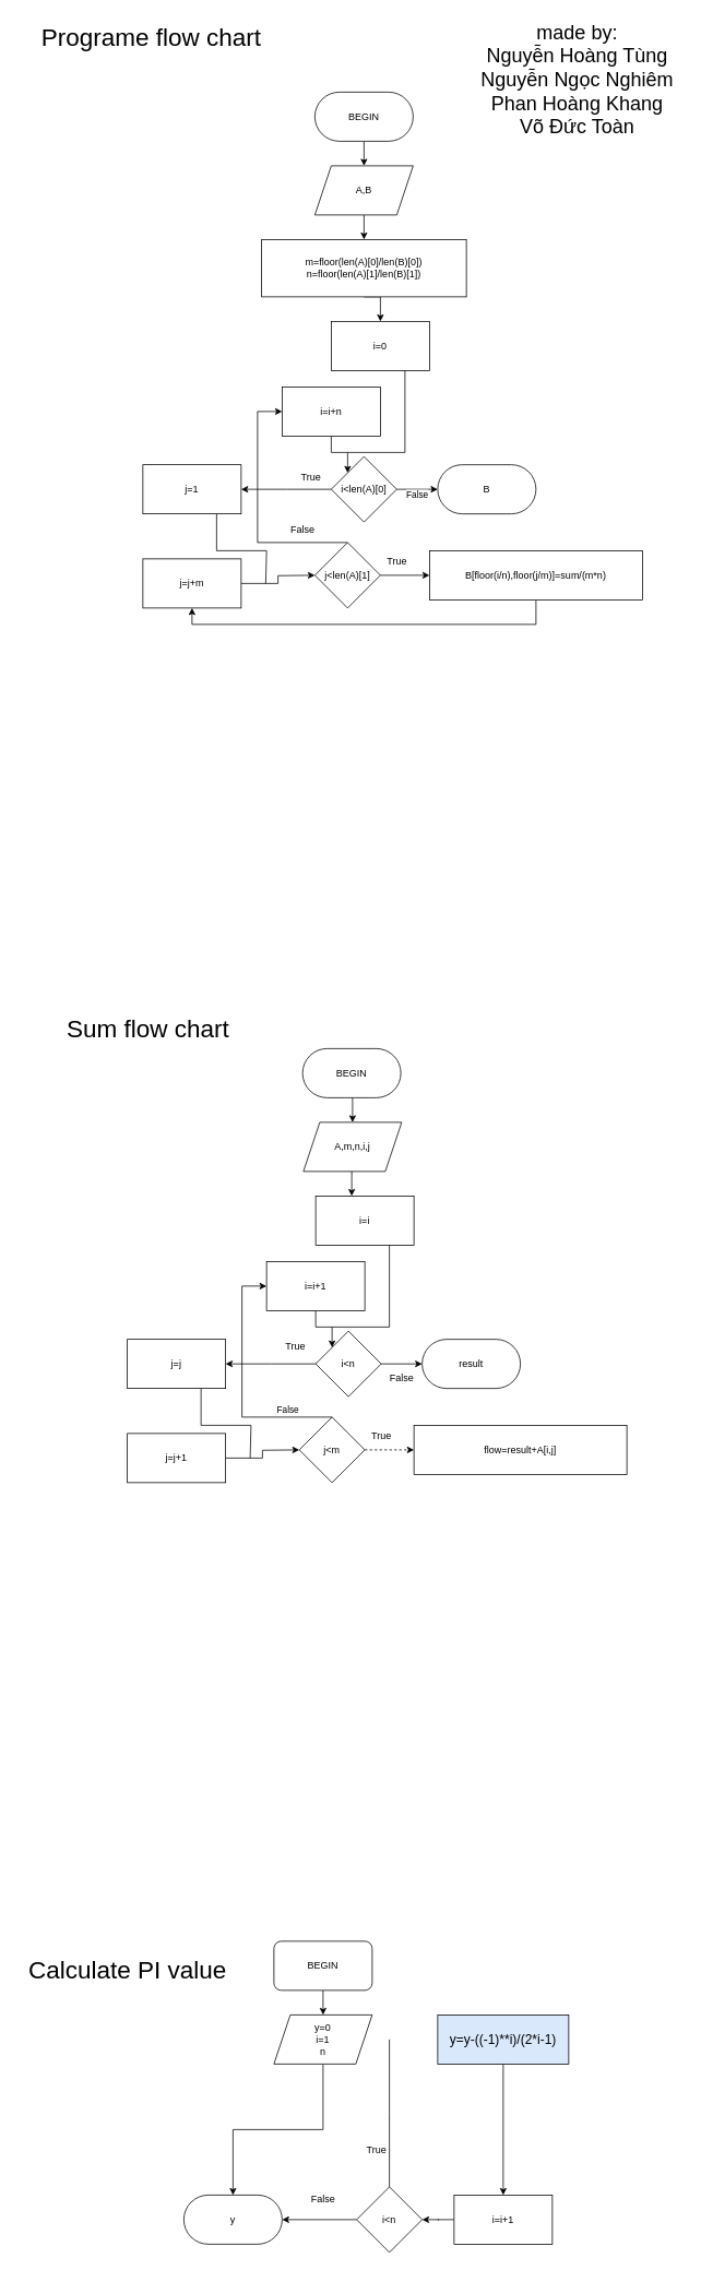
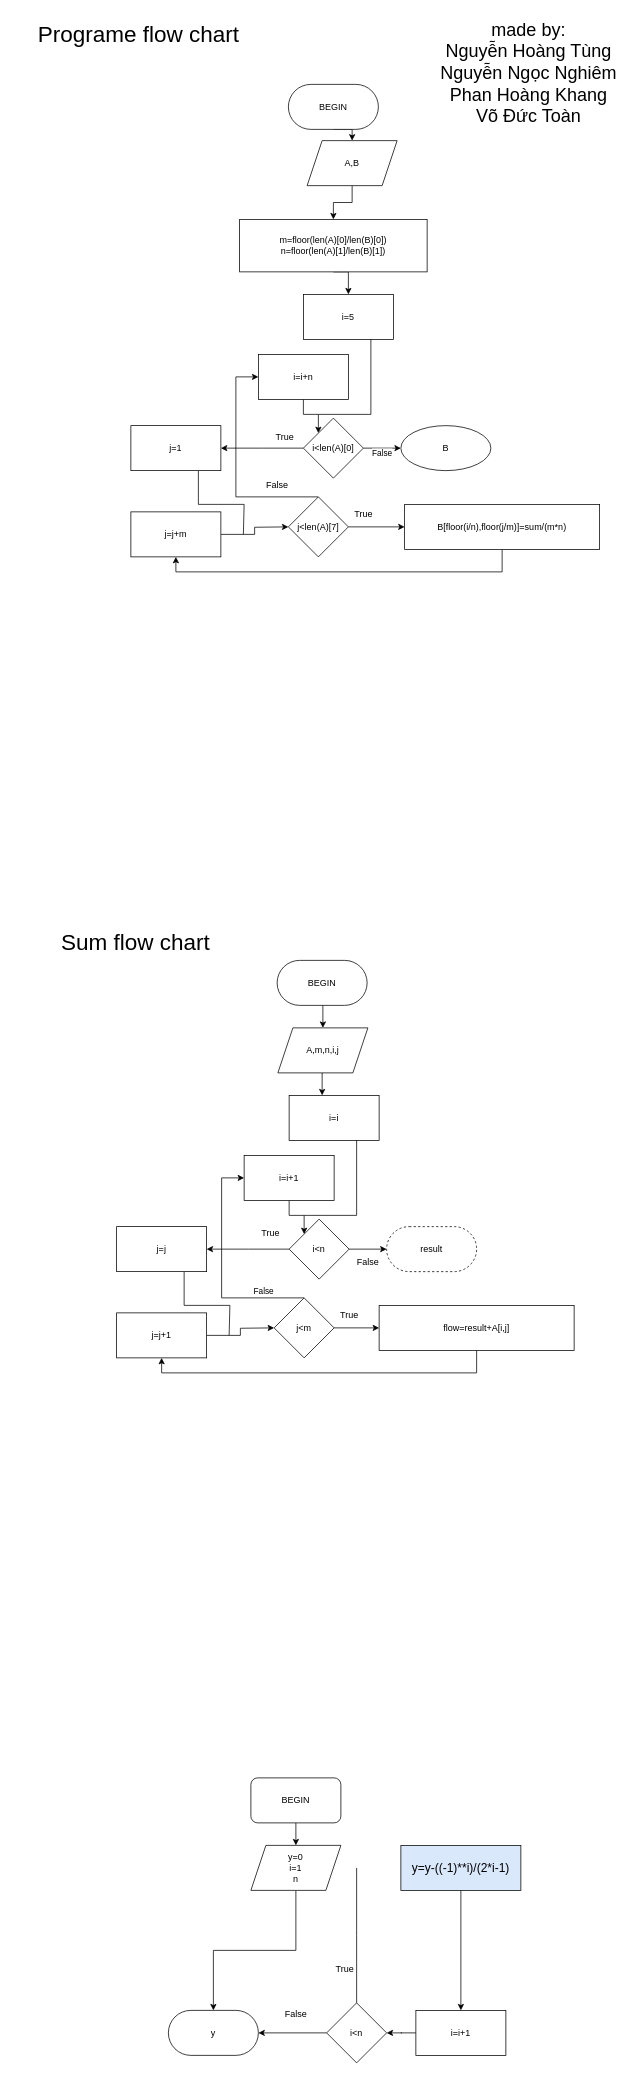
  <mxCell id="0" />
  <mxCell id="1" parent="0" />
  <mxCell id="2" style="edgeStyle=orthogonalEdgeStyle;rounded=0;orthogonalLoop=1;jettySize=auto;html=1;exitX=0.5;exitY=1;exitDx=0;exitDy=0;entryX=0.5;entryY=0;entryDx=0;entryDy=0;" parent="1" source="3" target="5" edge="1"><mxGeometry relative="1" as="geometry" /></mxCell>
  <mxCell id="3" value="BEGIN" style="rounded=1;whiteSpace=wrap;html=1;arcSize=50;" parent="1" vertex="1"><mxGeometry x="384" y="112" width="120" height="60" as="geometry" /></mxCell>
  <mxCell id="4" style="edgeStyle=orthogonalEdgeStyle;rounded=0;orthogonalLoop=1;jettySize=auto;html=1;exitX=0.5;exitY=1;exitDx=0;exitDy=0;entryX=0.5;entryY=0;entryDx=0;entryDy=0;" parent="1" source="5" target="7" edge="1"><mxGeometry relative="1" as="geometry" /></mxCell>
- <mxCell id="5" value="A,B" style="shape=parallelogram;perimeter=parallelogramPerimeter;whiteSpace=wrap;html=1;fixedSize=1;" parent="1" vertex="1"><mxGeometry x="384" y="202" width="120" height="60" as="geometry" /></mxCell>
+ <mxCell id="5" value="A,B" style="shape=parallelogram;perimeter=parallelogramPerimeter;whiteSpace=wrap;html=1;fixedSize=1;" parent="1" vertex="1"><mxGeometry x="409" y="187" width="120" height="60" as="geometry" /></mxCell>
  <mxCell id="6" style="edgeStyle=orthogonalEdgeStyle;rounded=0;orthogonalLoop=1;jettySize=auto;html=1;exitX=0.5;exitY=1;exitDx=0;exitDy=0;entryX=0.5;entryY=0;entryDx=0;entryDy=0;" parent="1" source="7" target="8" edge="1"><mxGeometry relative="1" as="geometry" /></mxCell>
  <mxCell id="7" value="m=floor(len(A)[0]/len(B)[0])&lt;br&gt;n=floor(len(A)[1]/len(B)[1])" style="rounded=0;whiteSpace=wrap;html=1;" parent="1" vertex="1"><mxGeometry x="319" y="292" width="250" height="70" as="geometry" /></mxCell>
- <mxCell id="8" value="i=0" style="rounded=0;whiteSpace=wrap;html=1;" parent="1" vertex="1"><mxGeometry x="404" y="392" width="120" height="60" as="geometry" /></mxCell>
+ <mxCell id="8" value="i=5" style="rounded=0;whiteSpace=wrap;html=1;" parent="1" vertex="1"><mxGeometry x="404" y="392" width="120" height="60" as="geometry" /></mxCell>
  <mxCell id="9" style="edgeStyle=orthogonalEdgeStyle;rounded=0;orthogonalLoop=1;jettySize=auto;html=1;exitX=0.5;exitY=1;exitDx=0;exitDy=0;entryX=0;entryY=0;entryDx=0;entryDy=0;" parent="1" source="10" target="16" edge="1"><mxGeometry relative="1" as="geometry"><mxPoint x="504" y="552" as="targetPoint" /></mxGeometry></mxCell>
  <mxCell id="10" value="i=i+n" style="rounded=0;whiteSpace=wrap;html=1;" parent="1" vertex="1"><mxGeometry x="344" y="472" width="120" height="60" as="geometry" /></mxCell>
  <mxCell id="11" value="" style="edgeStyle=orthogonalEdgeStyle;rounded=0;orthogonalLoop=1;jettySize=auto;html=1;" parent="1" source="12" edge="1"><mxGeometry relative="1" as="geometry"><mxPoint x="384" y="702" as="targetPoint" /></mxGeometry></mxCell>
  <mxCell id="12" value="j=j+m" style="rounded=0;whiteSpace=wrap;html=1;" parent="1" vertex="1"><mxGeometry x="174" y="682" width="120" height="60" as="geometry" /></mxCell>
  <mxCell id="13" style="edgeStyle=orthogonalEdgeStyle;rounded=0;orthogonalLoop=1;jettySize=auto;html=1;exitX=0.75;exitY=1;exitDx=0;exitDy=0;endArrow=none;endFill=0;" parent="1" source="14" edge="1"><mxGeometry relative="1" as="geometry"><mxPoint x="324" y="712" as="targetPoint" /><Array as="points"><mxPoint x="264" y="672" /><mxPoint x="325" y="672" /></Array></mxGeometry></mxCell>
  <mxCell id="14" value="j=1" style="rounded=0;whiteSpace=wrap;html=1;" parent="1" vertex="1"><mxGeometry x="174" y="567" width="120" height="60" as="geometry" /></mxCell>
  <mxCell id="15" value="" style="edgeStyle=orthogonalEdgeStyle;rounded=0;orthogonalLoop=1;jettySize=auto;html=1;" parent="1" source="16" edge="1"><mxGeometry relative="1" as="geometry"><mxPoint x="294" y="597" as="targetPoint" /></mxGeometry></mxCell>
  <mxCell id="16" value="i&amp;lt;len(A)[0]" style="rhombus;whiteSpace=wrap;html=1;" parent="1" vertex="1"><mxGeometry x="404" y="557" width="80" height="80" as="geometry" /></mxCell>
  <mxCell id="17" style="edgeStyle=orthogonalEdgeStyle;rounded=0;orthogonalLoop=1;jettySize=auto;html=1;entryX=0;entryY=0.5;entryDx=0;entryDy=0;" parent="1" source="19" target="24" edge="1"><mxGeometry relative="1" as="geometry" /></mxCell>
  <mxCell id="18" style="edgeStyle=orthogonalEdgeStyle;rounded=0;orthogonalLoop=1;jettySize=auto;html=1;exitX=0.5;exitY=0;exitDx=0;exitDy=0;" parent="1" source="19" edge="1"><mxGeometry relative="1" as="geometry"><mxPoint x="344" y="502" as="targetPoint" /><Array as="points"><mxPoint x="314" y="662" /></Array></mxGeometry></mxCell>
- <mxCell id="19" value="j&amp;lt;len(A)[1]" style="rhombus;whiteSpace=wrap;html=1;" parent="1" vertex="1"><mxGeometry x="384" y="662" width="80" height="80" as="geometry" /></mxCell>
- <mxCell id="20" value="B" style="rounded=1;whiteSpace=wrap;html=1;arcSize=50;" parent="1" vertex="1"><mxGeometry x="534" y="567" width="120" height="60" as="geometry" /></mxCell>
+ <mxCell id="19" value="j&amp;lt;len(A)[7]" style="rhombus;whiteSpace=wrap;html=1;" parent="1" vertex="1"><mxGeometry x="384" y="662" width="80" height="80" as="geometry" /></mxCell>
+ <mxCell id="20" value="B" style="ellipse;whiteSpace=wrap;html=1;arcSize=50;" parent="1" vertex="1"><mxGeometry x="534" y="567" width="120" height="60" as="geometry" /></mxCell>
  <mxCell id="21" value="" style="endArrow=classic;html=1;rounded=0;exitX=1;exitY=0.5;exitDx=0;exitDy=0;entryX=0;entryY=0.5;entryDx=0;entryDy=0;" parent="1" source="16" target="20" edge="1"><mxGeometry width="50" height="50" relative="1" as="geometry"><mxPoint x="444" y="392" as="sourcePoint" /><mxPoint x="494" y="342" as="targetPoint" /><Array as="points" /></mxGeometry></mxCell>
  <mxCell id="22" value="False" style="edgeLabel;html=1;align=center;verticalAlign=middle;resizable=0;points=[];" parent="21" vertex="1" connectable="0"><mxGeometry x="-0.04" y="-6" relative="1" as="geometry"><mxPoint as="offset" /></mxGeometry></mxCell>
  <mxCell id="23" style="edgeStyle=orthogonalEdgeStyle;rounded=0;orthogonalLoop=1;jettySize=auto;html=1;exitX=0.5;exitY=1;exitDx=0;exitDy=0;entryX=0.5;entryY=1;entryDx=0;entryDy=0;" parent="1" source="24" target="12" edge="1"><mxGeometry relative="1" as="geometry"><mxPoint x="224" y="802" as="targetPoint" /></mxGeometry></mxCell>
- <mxCell id="24" value="B[floor(i/n),floor(j/m)]=sum/(m*n)" style="whiteSpace=wrap;html=1;" parent="1" vertex="1"><mxGeometry x="524" y="672" width="260" height="60" as="geometry" /></mxCell>
+ <mxCell id="24" value="B[floor(i/n),floor(j/m)]=sum/(m*n)" style="whiteSpace=wrap;html=1;" parent="1" vertex="1"><mxGeometry x="539" y="672" width="260" height="60" as="geometry" /></mxCell>
  <mxCell id="25" value="True" style="text;html=1;align=center;verticalAlign=middle;resizable=0;points=[];autosize=1;strokeColor=none;fillColor=none;" parent="1" vertex="1"><mxGeometry x="459" y="670" width="50" height="30" as="geometry" /></mxCell>
  <mxCell id="26" value="True" style="text;html=1;align=center;verticalAlign=middle;resizable=0;points=[];autosize=1;strokeColor=none;fillColor=none;" parent="1" vertex="1"><mxGeometry x="354" y="567" width="50" height="30" as="geometry" /></mxCell>
  <mxCell id="27" value="" style="endArrow=none;html=1;rounded=0;entryX=0.75;entryY=1;entryDx=0;entryDy=0;" parent="1" target="8" edge="1"><mxGeometry width="50" height="50" relative="1" as="geometry"><mxPoint x="424" y="552" as="sourcePoint" /><mxPoint x="534" y="482" as="targetPoint" /><Array as="points"><mxPoint x="494" y="552" /></Array></mxGeometry></mxCell>
  <mxCell id="28" style="edgeStyle=orthogonalEdgeStyle;rounded=0;orthogonalLoop=1;jettySize=auto;html=1;exitX=0.5;exitY=1;exitDx=0;exitDy=0;entryX=0.5;entryY=0;entryDx=0;entryDy=0;" parent="1" source="29" target="31" edge="1"><mxGeometry relative="1" as="geometry" /></mxCell>
  <mxCell id="29" value="BEGIN" style="rounded=1;whiteSpace=wrap;html=1;arcSize=50;" parent="1" vertex="1"><mxGeometry x="369" y="1280" width="120" height="60" as="geometry" /></mxCell>
  <mxCell id="30" style="edgeStyle=orthogonalEdgeStyle;rounded=0;orthogonalLoop=1;jettySize=auto;html=1;exitX=0.5;exitY=1;exitDx=0;exitDy=0;entryX=0.5;entryY=0;entryDx=0;entryDy=0;" parent="1" source="31" edge="1"><mxGeometry relative="1" as="geometry"><mxPoint x="429" y="1460" as="targetPoint" /></mxGeometry></mxCell>
  <mxCell id="31" value="A,m,n,i,j" style="shape=parallelogram;perimeter=parallelogramPerimeter;whiteSpace=wrap;html=1;fixedSize=1;" parent="1" vertex="1"><mxGeometry x="370" y="1370" width="120" height="60" as="geometry" /></mxCell>
  <mxCell id="32" value="i=i" style="rounded=0;whiteSpace=wrap;html=1;" parent="1" vertex="1"><mxGeometry x="385" y="1460" width="120" height="60" as="geometry" /></mxCell>
  <mxCell id="33" style="edgeStyle=orthogonalEdgeStyle;rounded=0;orthogonalLoop=1;jettySize=auto;html=1;exitX=0.5;exitY=1;exitDx=0;exitDy=0;entryX=0;entryY=0;entryDx=0;entryDy=0;" parent="1" source="34" target="41" edge="1"><mxGeometry relative="1" as="geometry"><mxPoint x="485" y="1620" as="targetPoint" /></mxGeometry></mxCell>
  <mxCell id="34" value="i=i+1" style="rounded=0;whiteSpace=wrap;html=1;" parent="1" vertex="1"><mxGeometry x="325" y="1540" width="120" height="60" as="geometry" /></mxCell>
  <mxCell id="35" value="" style="edgeStyle=orthogonalEdgeStyle;rounded=0;orthogonalLoop=1;jettySize=auto;html=1;" parent="1" source="36" edge="1"><mxGeometry relative="1" as="geometry"><mxPoint x="365" y="1770" as="targetPoint" /></mxGeometry></mxCell>
  <mxCell id="36" value="j=j+1" style="rounded=0;whiteSpace=wrap;html=1;" parent="1" vertex="1"><mxGeometry x="155" y="1750" width="120" height="60" as="geometry" /></mxCell>
  <mxCell id="37" style="edgeStyle=orthogonalEdgeStyle;rounded=0;orthogonalLoop=1;jettySize=auto;html=1;exitX=0.75;exitY=1;exitDx=0;exitDy=0;endArrow=none;endFill=0;" parent="1" source="38" edge="1"><mxGeometry relative="1" as="geometry"><mxPoint x="305" y="1780" as="targetPoint" /><Array as="points"><mxPoint x="245" y="1740" /><mxPoint x="306" y="1740" /></Array></mxGeometry></mxCell>
  <mxCell id="38" value="j=j" style="rounded=0;whiteSpace=wrap;html=1;" parent="1" vertex="1"><mxGeometry x="155" y="1635" width="120" height="60" as="geometry" /></mxCell>
  <mxCell id="39" value="" style="edgeStyle=orthogonalEdgeStyle;rounded=0;orthogonalLoop=1;jettySize=auto;html=1;" parent="1" source="41" edge="1"><mxGeometry relative="1" as="geometry"><mxPoint x="275" y="1665" as="targetPoint" /></mxGeometry></mxCell>
  <mxCell id="40" value="" style="edgeStyle=orthogonalEdgeStyle;rounded=0;orthogonalLoop=1;jettySize=auto;html=1;" parent="1" source="41" target="45" edge="1"><mxGeometry relative="1" as="geometry" /></mxCell>
  <mxCell id="41" value="i&amp;lt;n" style="rhombus;whiteSpace=wrap;html=1;" parent="1" vertex="1"><mxGeometry x="385" y="1625" width="80" height="80" as="geometry" /></mxCell>
- <mxCell id="42" style="edgeStyle=orthogonalEdgeStyle;rounded=0;orthogonalLoop=1;jettySize=auto;html=1;entryX=0;entryY=0.5;entryDx=0;entryDy=0;dashed=1;" parent="1" source="44" target="47" edge="1"><mxGeometry relative="1" as="geometry" /></mxCell>
+ <mxCell id="42" style="edgeStyle=orthogonalEdgeStyle;rounded=0;orthogonalLoop=1;jettySize=auto;html=1;entryX=0;entryY=0.5;entryDx=0;entryDy=0;" parent="1" source="44" target="47" edge="1"><mxGeometry relative="1" as="geometry" /></mxCell>
  <mxCell id="43" style="edgeStyle=orthogonalEdgeStyle;rounded=0;orthogonalLoop=1;jettySize=auto;html=1;exitX=0.5;exitY=0;exitDx=0;exitDy=0;" parent="1" source="44" edge="1"><mxGeometry relative="1" as="geometry"><mxPoint x="325" y="1570" as="targetPoint" /><Array as="points"><mxPoint x="295" y="1730" /></Array></mxGeometry></mxCell>
  <mxCell id="44" value="j&amp;lt;m" style="rhombus;whiteSpace=wrap;html=1;" parent="1" vertex="1"><mxGeometry x="365" y="1730" width="80" height="80" as="geometry" /></mxCell>
- <mxCell id="45" value="result" style="rounded=1;whiteSpace=wrap;html=1;arcSize=50;" parent="1" vertex="1"><mxGeometry x="515" y="1635" width="120" height="60" as="geometry" /></mxCell>
+ <mxCell id="45" value="result" style="rounded=1;whiteSpace=wrap;html=1;arcSize=50;dashed=1;" parent="1" vertex="1"><mxGeometry x="515" y="1635" width="120" height="60" as="geometry" /></mxCell>
+ <mxCell id="46" style="edgeStyle=orthogonalEdgeStyle;rounded=0;orthogonalLoop=1;jettySize=auto;html=1;exitX=0.5;exitY=1;exitDx=0;exitDy=0;entryX=0.5;entryY=1;entryDx=0;entryDy=0;" parent="1" source="47" target="36" edge="1"><mxGeometry relative="1" as="geometry"><mxPoint x="205" y="1870" as="targetPoint" /></mxGeometry></mxCell>
  <mxCell id="47" value="flow=result+A[i,j]" style="whiteSpace=wrap;html=1;" parent="1" vertex="1"><mxGeometry x="505" y="1740" width="260" height="60" as="geometry" /></mxCell>
  <mxCell id="48" value="True" style="text;html=1;align=center;verticalAlign=middle;resizable=0;points=[];autosize=1;strokeColor=none;fillColor=none;" parent="1" vertex="1"><mxGeometry x="440" y="1738" width="50" height="30" as="geometry" /></mxCell>
  <mxCell id="49" value="True" style="text;html=1;align=center;verticalAlign=middle;resizable=0;points=[];autosize=1;strokeColor=none;fillColor=none;" parent="1" vertex="1"><mxGeometry x="335" y="1629" width="50" height="30" as="geometry" /></mxCell>
  <mxCell id="50" value="" style="endArrow=none;html=1;rounded=0;entryX=0.75;entryY=1;entryDx=0;entryDy=0;" parent="1" target="32" edge="1"><mxGeometry width="50" height="50" relative="1" as="geometry"><mxPoint x="405" y="1620" as="sourcePoint" /><mxPoint x="515" y="1550" as="targetPoint" /><Array as="points"><mxPoint x="475" y="1620" /></Array></mxGeometry></mxCell>
  <mxCell id="51" value="False" style="text;html=1;align=center;verticalAlign=middle;resizable=0;points=[];autosize=1;strokeColor=none;fillColor=none;" parent="1" vertex="1"><mxGeometry x="344" y="632" width="50" height="30" as="geometry" /></mxCell>
  <mxCell id="52" value="False" style="edgeLabel;html=1;align=center;verticalAlign=middle;resizable=0;points=[];" parent="1" vertex="1" connectable="0"><mxGeometry x="350" y="1720" as="geometry" /></mxCell>
  <mxCell id="53" value="False" style="text;html=1;align=center;verticalAlign=middle;resizable=0;points=[];autosize=1;strokeColor=none;fillColor=none;" parent="1" vertex="1"><mxGeometry x="465" y="1668" width="50" height="30" as="geometry" /></mxCell>
  <mxCell id="54" value="Sum flow chart" style="text;html=1;align=center;verticalAlign=middle;resizable=0;points=[];autosize=1;strokeColor=none;fillColor=none;fontSize=30;" parent="1" vertex="1"><mxGeometry x="70" y="1230" width="220" height="50" as="geometry" /></mxCell>
  <mxCell id="55" value="Programe flow chart" style="text;html=1;align=center;verticalAlign=middle;resizable=0;points=[];autosize=1;strokeColor=none;fillColor=none;fontSize=30;" parent="1" vertex="1"><mxGeometry x="39" y="20" width="290" height="50" as="geometry" /></mxCell>
  <mxCell id="56" value="made by:&lt;br style=&quot;font-size: 24px;&quot;&gt;Nguyễn Hoàng Tùng&lt;br style=&quot;font-size: 24px;&quot;&gt;Nguyễn Ngọc Nghiêm&lt;br style=&quot;font-size: 24px;&quot;&gt;Phan Hoàng Khang&lt;br style=&quot;font-size: 24px;&quot;&gt;Võ Đức Toàn" style="text;html=1;align=center;verticalAlign=middle;resizable=0;points=[];autosize=1;strokeColor=none;fillColor=none;fontSize=24;" parent="1" vertex="1"><mxGeometry x="574" y="22" width="260" height="150" as="geometry" /></mxCell>
  <mxCell id="57" style="edgeStyle=orthogonalEdgeStyle;rounded=0;orthogonalLoop=1;jettySize=auto;html=1;exitX=0.5;exitY=1;exitDx=0;exitDy=0;entryX=0.5;entryY=0;entryDx=0;entryDy=0;" parent="1" source="58" target="60" edge="1"><mxGeometry relative="1" as="geometry" /></mxCell>
  <mxCell id="58" value="BEGIN" style="rounded=1;whiteSpace=wrap;html=1;" parent="1" vertex="1"><mxGeometry x="334" y="2370" width="120" height="60" as="geometry" /></mxCell>
  <mxCell id="59" value="" style="edgeStyle=orthogonalEdgeStyle;rounded=0;orthogonalLoop=1;jettySize=auto;html=1;" parent="1" source="60" target="69" edge="1"><mxGeometry relative="1" as="geometry" /></mxCell>
  <mxCell id="60" value="y=0&lt;br&gt;i=1&lt;br&gt;n" style="shape=parallelogram;perimeter=parallelogramPerimeter;whiteSpace=wrap;html=1;fixedSize=1;" parent="1" vertex="1"><mxGeometry x="334" y="2460" width="120" height="60" as="geometry" /></mxCell>
  <mxCell id="61" value="" style="edgeStyle=orthogonalEdgeStyle;rounded=0;orthogonalLoop=1;jettySize=auto;html=1;" parent="1" source="62" target="64" edge="1"><mxGeometry relative="1" as="geometry" /></mxCell>
  <mxCell id="62" value="&lt;p style=&quot;margin: 0cm; font-size: medium; font-family: Calibri, sans-serif; text-align: start;&quot; class=&quot;MsoNormal&quot;&gt;y=y-((-1)**i)/(2*i-1)&lt;/p&gt;" style="whiteSpace=wrap;html=1;fillColor=#dae8fc;" parent="1" vertex="1"><mxGeometry x="534" y="2460" width="160" height="60" as="geometry" /></mxCell>
  <mxCell id="63" value="" style="edgeStyle=orthogonalEdgeStyle;rounded=0;orthogonalLoop=1;jettySize=auto;html=1;" parent="1" source="64" target="67" edge="1"><mxGeometry relative="1" as="geometry" /></mxCell>
  <mxCell id="64" value="i=i+1" style="whiteSpace=wrap;html=1;" parent="1" vertex="1"><mxGeometry x="554" y="2680" width="120" height="60" as="geometry" /></mxCell>
  <mxCell id="65" style="edgeStyle=orthogonalEdgeStyle;rounded=0;orthogonalLoop=1;jettySize=auto;html=1;exitX=0.5;exitY=0;exitDx=0;exitDy=0;endArrow=none;endFill=0;" parent="1" source="67" edge="1"><mxGeometry relative="1" as="geometry"><mxPoint x="475" y="2490" as="targetPoint" /></mxGeometry></mxCell>
  <mxCell id="66" value="" style="edgeStyle=orthogonalEdgeStyle;rounded=0;orthogonalLoop=1;jettySize=auto;html=1;" parent="1" source="67" target="69" edge="1"><mxGeometry relative="1" as="geometry" /></mxCell>
  <mxCell id="67" value="i&amp;lt;n" style="rhombus;whiteSpace=wrap;html=1;" parent="1" vertex="1"><mxGeometry x="435" y="2670" width="80" height="80" as="geometry" /></mxCell>
  <mxCell id="68" value="True" style="text;html=1;align=center;verticalAlign=middle;resizable=0;points=[];autosize=1;strokeColor=none;fillColor=none;" parent="1" vertex="1"><mxGeometry x="434" y="2610" width="50" height="30" as="geometry" /></mxCell>
  <mxCell id="69" value="y" style="rounded=1;whiteSpace=wrap;html=1;arcSize=50;" parent="1" vertex="1"><mxGeometry x="224" y="2680" width="120" height="60" as="geometry" /></mxCell>
  <mxCell id="70" value="False" style="text;html=1;align=center;verticalAlign=middle;resizable=0;points=[];autosize=1;strokeColor=none;fillColor=none;" parent="1" vertex="1"><mxGeometry x="369" y="2670" width="50" height="30" as="geometry" /></mxCell>
- <mxCell id="71" value="Calculate PI value" style="text;html=1;align=center;verticalAlign=middle;resizable=0;points=[];autosize=1;strokeColor=none;fillColor=none;fontSize=30;" parent="1" vertex="1"><mxGeometry x="20" y="2380" width="270" height="50" as="geometry" /></mxCell>
